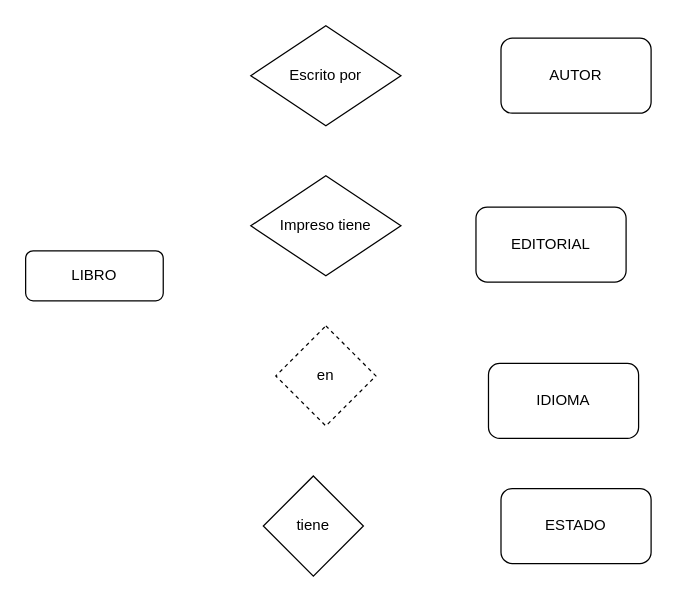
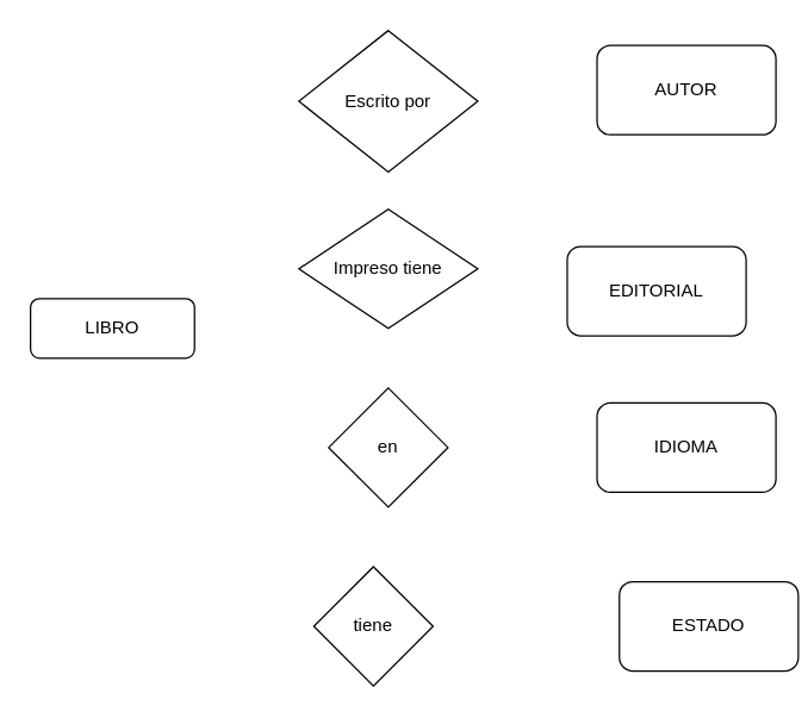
  <mxCell id="0" />
  <mxCell id="1" parent="0" />
  <mxCell id="2" value="LIBRO" style="rounded=1;whiteSpace=wrap;html=1;" vertex="1" parent="1"><mxGeometry x="20" y="200" width="110" height="40" as="geometry" /></mxCell>
  <mxCell id="3" value="AUTOR" style="rounded=1;whiteSpace=wrap;html=1;" vertex="1" parent="1"><mxGeometry x="400" y="30" width="120" height="60" as="geometry" /></mxCell>
  <mxCell id="4" value="EDITORIAL" style="rounded=1;whiteSpace=wrap;html=1;" vertex="1" parent="1"><mxGeometry x="380" y="165" width="120" height="60" as="geometry" /></mxCell>
- <mxCell id="5" value="IDIOMA" style="rounded=1;whiteSpace=wrap;html=1;" vertex="1" parent="1"><mxGeometry x="390" y="290" width="120" height="60" as="geometry" /></mxCell>
- <mxCell id="6" value="ESTADO" style="rounded=1;whiteSpace=wrap;html=1;" vertex="1" parent="1"><mxGeometry x="400" y="390" width="120" height="60" as="geometry" /></mxCell>
- <mxCell id="7" value="Escrito por" style="rhombus;whiteSpace=wrap;html=1;" vertex="1" parent="1"><mxGeometry x="200" y="20" width="120" height="80" as="geometry" /></mxCell>
+ <mxCell id="5" value="IDIOMA" style="rounded=1;whiteSpace=wrap;html=1;" vertex="1" parent="1"><mxGeometry x="400" y="270" width="120" height="60" as="geometry" /></mxCell>
+ <mxCell id="6" value="ESTADO" style="rounded=1;whiteSpace=wrap;html=1;" vertex="1" parent="1"><mxGeometry x="415" y="390" width="120" height="60" as="geometry" /></mxCell>
+ <mxCell id="7" value="Escrito por" style="rhombus;whiteSpace=wrap;html=1;" vertex="1" parent="1"><mxGeometry x="200" y="20" width="120" height="95" as="geometry" /></mxCell>
  <mxCell id="8" value="Impreso tiene" style="rhombus;whiteSpace=wrap;html=1;" vertex="1" parent="1"><mxGeometry x="200" y="140" width="120" height="80" as="geometry" /></mxCell>
- <mxCell id="9" value="en" style="rhombus;whiteSpace=wrap;html=1;dashed=1;" vertex="1" parent="1"><mxGeometry x="220" y="260" width="80" height="80" as="geometry" /></mxCell>
+ <mxCell id="9" value="en" style="rhombus;whiteSpace=wrap;html=1;" vertex="1" parent="1"><mxGeometry x="220" y="260" width="80" height="80" as="geometry" /></mxCell>
  <mxCell id="10" value="tiene" style="rhombus;whiteSpace=wrap;html=1;" vertex="1" parent="1"><mxGeometry x="210" y="380" width="80" height="80" as="geometry" /></mxCell>
